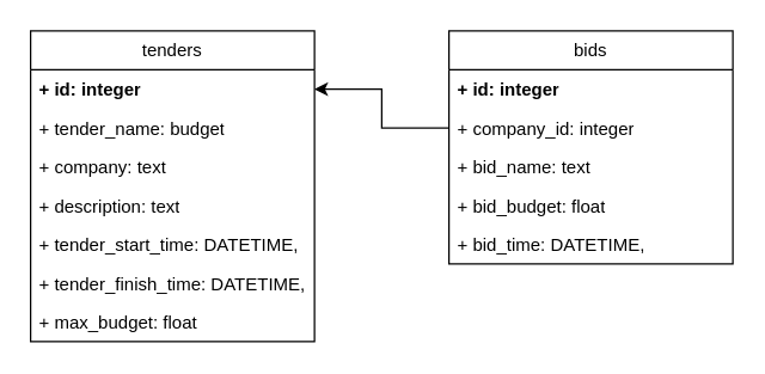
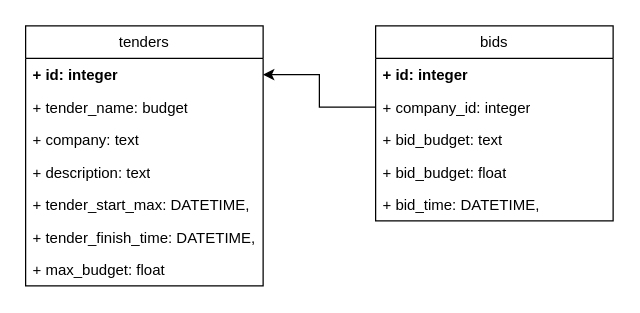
  <mxCell id="0" />
  <mxCell id="1" parent="0" />
  <mxCell id="2" value="tenders" style="swimlane;fontStyle=0;childLayout=stackLayout;horizontal=1;startSize=26;fillColor=none;horizontalStack=0;resizeParent=1;resizeParentMax=0;resizeLast=0;collapsible=1;marginBottom=0;whiteSpace=wrap;html=1;" parent="1" vertex="1"><mxGeometry x="20" y="20" width="190" height="208" as="geometry"><mxRectangle x="140" y="110" width="100" height="30" as="alternateBounds" /></mxGeometry></mxCell>
  <mxCell id="3" value="&lt;b&gt;+ id: integer&lt;/b&gt;" style="text;strokeColor=none;fillColor=none;align=left;verticalAlign=top;spacingLeft=4;spacingRight=4;overflow=hidden;rotatable=0;points=[[0,0.5],[1,0.5]];portConstraint=eastwest;whiteSpace=wrap;html=1;" parent="2" vertex="1"><mxGeometry y="26" width="190" height="26" as="geometry" /></mxCell>
  <mxCell id="4" value="+ tender_name: budget" style="text;strokeColor=none;fillColor=none;align=left;verticalAlign=top;spacingLeft=4;spacingRight=4;overflow=hidden;rotatable=0;points=[[0,0.5],[1,0.5]];portConstraint=eastwest;whiteSpace=wrap;html=1;" parent="2" vertex="1"><mxGeometry y="52" width="190" height="26" as="geometry" /></mxCell>
  <mxCell id="5" value="+ company: text" style="text;strokeColor=none;fillColor=none;align=left;verticalAlign=top;spacingLeft=4;spacingRight=4;overflow=hidden;rotatable=0;points=[[0,0.5],[1,0.5]];portConstraint=eastwest;whiteSpace=wrap;html=1;" parent="2" vertex="1"><mxGeometry y="78" width="190" height="26" as="geometry" /></mxCell>
  <mxCell id="6" value="+ description: text" style="text;strokeColor=none;fillColor=none;align=left;verticalAlign=top;spacingLeft=4;spacingRight=4;overflow=hidden;rotatable=0;points=[[0,0.5],[1,0.5]];portConstraint=eastwest;whiteSpace=wrap;html=1;" parent="2" vertex="1"><mxGeometry y="104" width="190" height="26" as="geometry" /></mxCell>
- <mxCell id="7" value="+&amp;nbsp;&lt;span style=&quot;text-align: center;&quot;&gt;tender&lt;/span&gt;_start_time: DATETIME," style="text;strokeColor=none;fillColor=none;align=left;verticalAlign=top;spacingLeft=4;spacingRight=4;overflow=hidden;rotatable=0;points=[[0,0.5],[1,0.5]];portConstraint=eastwest;whiteSpace=wrap;html=1;" parent="2" vertex="1"><mxGeometry y="130" width="190" height="26" as="geometry" /></mxCell>
+ <mxCell id="7" value="+&amp;nbsp;&lt;span style=&quot;text-align: center;&quot;&gt;tender&lt;/span&gt;_start_max: DATETIME," style="text;strokeColor=none;fillColor=none;align=left;verticalAlign=top;spacingLeft=4;spacingRight=4;overflow=hidden;rotatable=0;points=[[0,0.5],[1,0.5]];portConstraint=eastwest;whiteSpace=wrap;html=1;" parent="2" vertex="1"><mxGeometry y="130" width="190" height="26" as="geometry" /></mxCell>
  <mxCell id="8" value="+&amp;nbsp;&lt;span style=&quot;text-align: center;&quot;&gt;tender_&lt;/span&gt;finish_time: DATETIME," style="text;strokeColor=none;fillColor=none;align=left;verticalAlign=top;spacingLeft=4;spacingRight=4;overflow=hidden;rotatable=0;points=[[0,0.5],[1,0.5]];portConstraint=eastwest;whiteSpace=wrap;html=1;" parent="2" vertex="1"><mxGeometry y="156" width="190" height="26" as="geometry" /></mxCell>
  <mxCell id="9" value="+ max_budget: float" style="text;strokeColor=none;fillColor=none;align=left;verticalAlign=top;spacingLeft=4;spacingRight=4;overflow=hidden;rotatable=0;points=[[0,0.5],[1,0.5]];portConstraint=eastwest;whiteSpace=wrap;html=1;" parent="2" vertex="1"><mxGeometry y="182" width="190" height="26" as="geometry" /></mxCell>
  <mxCell id="10" value="bids" style="swimlane;fontStyle=0;childLayout=stackLayout;horizontal=1;startSize=26;fillColor=none;horizontalStack=0;resizeParent=1;resizeParentMax=0;resizeLast=0;collapsible=1;marginBottom=0;whiteSpace=wrap;html=1;" parent="1" vertex="1"><mxGeometry x="300" y="20" width="190" height="156" as="geometry"><mxRectangle x="140" y="110" width="100" height="30" as="alternateBounds" /></mxGeometry></mxCell>
  <mxCell id="11" value="&lt;b&gt;+ id: integer&lt;/b&gt;" style="text;strokeColor=none;fillColor=none;align=left;verticalAlign=top;spacingLeft=4;spacingRight=4;overflow=hidden;rotatable=0;points=[[0,0.5],[1,0.5]];portConstraint=eastwest;whiteSpace=wrap;html=1;" parent="10" vertex="1"><mxGeometry y="26" width="190" height="26" as="geometry" /></mxCell>
  <mxCell id="12" value="+ company_id: integer" style="text;strokeColor=none;fillColor=none;align=left;verticalAlign=top;spacingLeft=4;spacingRight=4;overflow=hidden;rotatable=0;points=[[0,0.5],[1,0.5]];portConstraint=eastwest;whiteSpace=wrap;html=1;" parent="10" vertex="1"><mxGeometry y="52" width="190" height="26" as="geometry" /></mxCell>
- <mxCell id="13" value="+ bid_name: text" style="text;strokeColor=none;fillColor=none;align=left;verticalAlign=top;spacingLeft=4;spacingRight=4;overflow=hidden;rotatable=0;points=[[0,0.5],[1,0.5]];portConstraint=eastwest;whiteSpace=wrap;html=1;" parent="10" vertex="1"><mxGeometry y="78" width="190" height="26" as="geometry" /></mxCell>
+ <mxCell id="13" value="+ bid_budget: text" style="text;strokeColor=none;fillColor=none;align=left;verticalAlign=top;spacingLeft=4;spacingRight=4;overflow=hidden;rotatable=0;points=[[0,0.5],[1,0.5]];portConstraint=eastwest;whiteSpace=wrap;html=1;" parent="10" vertex="1"><mxGeometry y="78" width="190" height="26" as="geometry" /></mxCell>
  <mxCell id="14" value="+ bid_budget: float" style="text;strokeColor=none;fillColor=none;align=left;verticalAlign=top;spacingLeft=4;spacingRight=4;overflow=hidden;rotatable=0;points=[[0,0.5],[1,0.5]];portConstraint=eastwest;whiteSpace=wrap;html=1;" parent="10" vertex="1"><mxGeometry y="104" width="190" height="26" as="geometry" /></mxCell>
  <mxCell id="15" value="+ bid_time: DATETIME," style="text;strokeColor=none;fillColor=none;align=left;verticalAlign=top;spacingLeft=4;spacingRight=4;overflow=hidden;rotatable=0;points=[[0,0.5],[1,0.5]];portConstraint=eastwest;whiteSpace=wrap;html=1;" parent="10" vertex="1"><mxGeometry y="130" width="190" height="26" as="geometry" /></mxCell>
  <mxCell id="16" style="edgeStyle=orthogonalEdgeStyle;rounded=0;orthogonalLoop=1;jettySize=auto;html=1;entryX=1;entryY=0.5;entryDx=0;entryDy=0;" parent="1" source="12" target="3" edge="1"><mxGeometry relative="1" as="geometry" /></mxCell>
